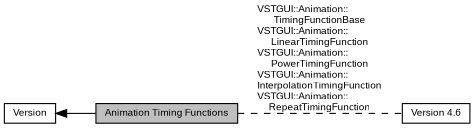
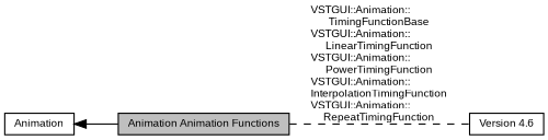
  digraph {
    rankdir=LR
    node [color=black fontname=Arial fontsize=9 shape=record]
    edge [color=black fontname=Arial fontsize=9 labelfontname=Arial labelfontsize=9 shape=plaintext]
-   n1 [height=0.2 label=Version width=0.4]
-   n2 [fillcolor=grey75 fontcolor=black height=0.2 label="Animation Timing Functions" style=filled width=0.4]
+   n1 [height=0.2 label=Animation width=0.4]
+   n2 [fillcolor=grey75 fontcolor=black height=0.2 label="Animation Animation Functions" style=filled width=0.4]
    n3 [height=0.2 label="Version 4.6" width=0.4]
    n1 -> n2 [dir=back style=solid]
    n2 -> n3 [dir=none label="VSTGUI::Animation::\lTimingFunctionBase\nVSTGUI::Animation::\lLinearTimingFunction\nVSTGUI::Animation::\lPowerTimingFunction\nVSTGUI::Animation::\lInterpolationTimingFunction\nVSTGUI::Animation::\lRepeatTimingFunction" style=dashed]
  }
